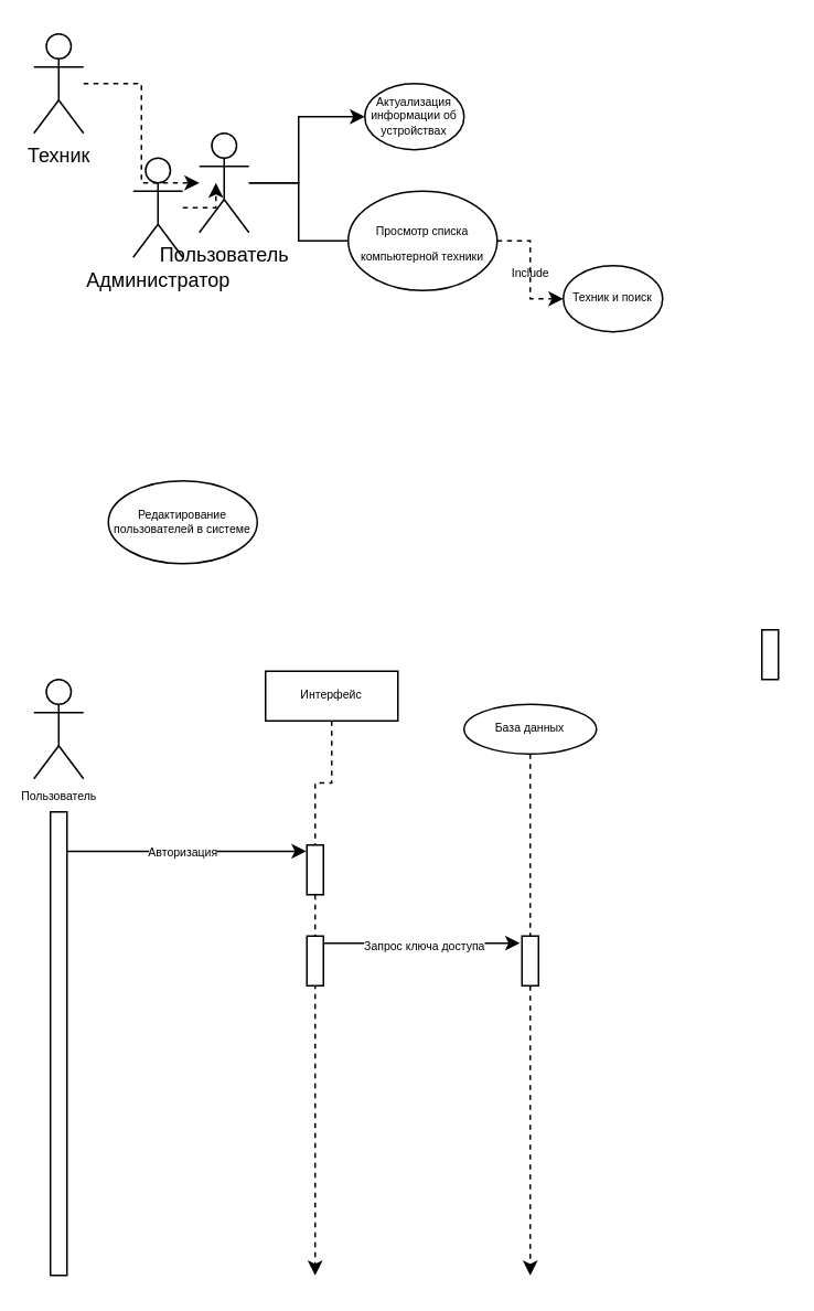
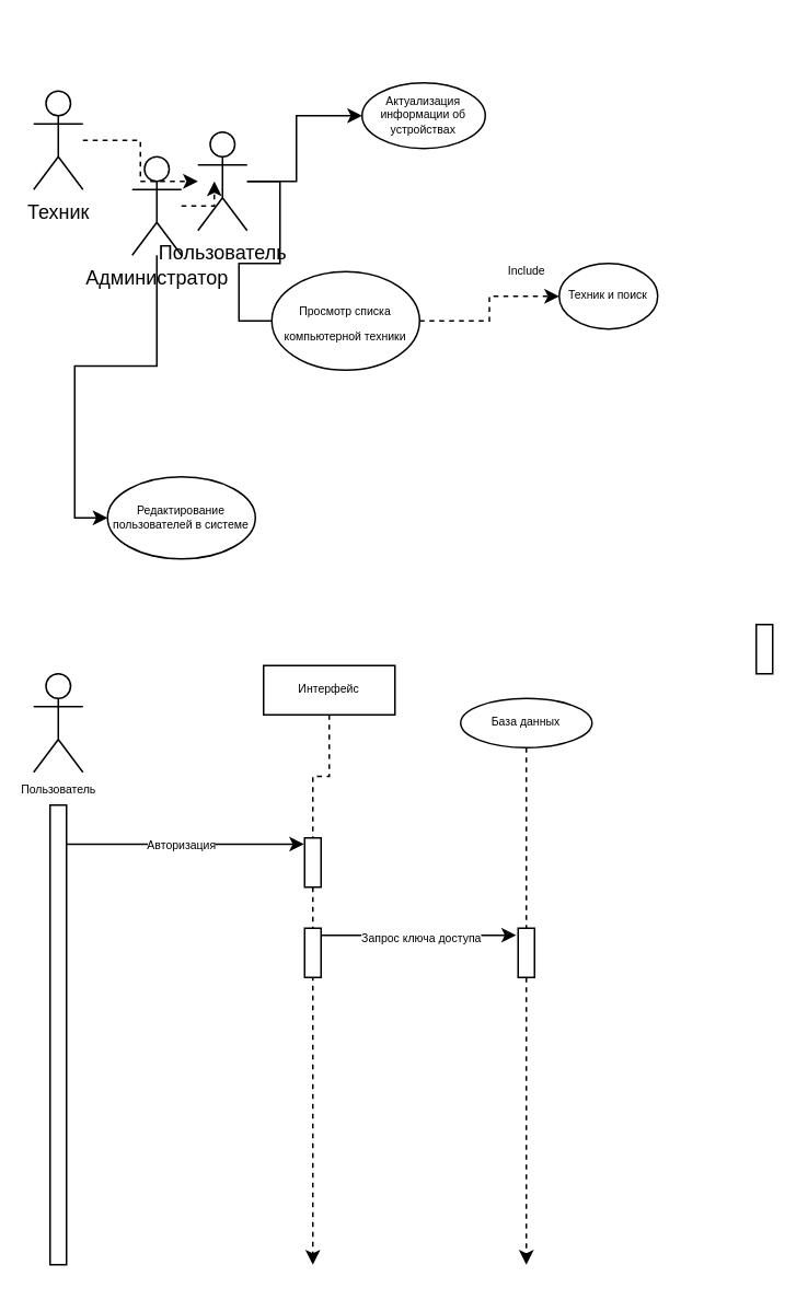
  <mxCell id="0" />
  <mxCell id="1" parent="0" />
  <mxCell id="2" style="edgeStyle=orthogonalEdgeStyle;rounded=0;orthogonalLoop=1;jettySize=auto;html=1;dashed=1;" edge="1" parent="1" source="3" target="9"><mxGeometry relative="1" as="geometry" /></mxCell>
- <mxCell id="3" value="Техник" style="shape=umlActor;verticalLabelPosition=bottom;verticalAlign=top;html=1;outlineConnect=0;" vertex="1" parent="1"><mxGeometry x="20" y="20" width="30" height="60" as="geometry" /></mxCell>
+ <mxCell id="3" value="Техник" style="shape=umlActor;verticalLabelPosition=bottom;verticalAlign=top;html=1;outlineConnect=0;" vertex="1" parent="1"><mxGeometry x="20" y="55" width="30" height="60" as="geometry" /></mxCell>
  <mxCell id="4" style="edgeStyle=orthogonalEdgeStyle;rounded=0;orthogonalLoop=1;jettySize=auto;html=1;dashed=1;" edge="1" parent="1" source="6" target="9"><mxGeometry relative="1" as="geometry" /></mxCell>
+ <mxCell id="5" style="edgeStyle=orthogonalEdgeStyle;rounded=0;orthogonalLoop=1;jettySize=auto;html=1;entryX=0;entryY=0.5;entryDx=0;entryDy=0;fontSize=7;endArrow=classic;endFill=1;" edge="1" parent="1" source="6" target="14"><mxGeometry relative="1" as="geometry" /></mxCell>
  <mxCell id="6" value="Администратор" style="shape=umlActor;verticalLabelPosition=bottom;verticalAlign=top;html=1;outlineConnect=0;" vertex="1" parent="1"><mxGeometry x="80" y="95" width="30" height="60" as="geometry" /></mxCell>
  <mxCell id="7" style="edgeStyle=orthogonalEdgeStyle;rounded=0;orthogonalLoop=1;jettySize=auto;html=1;entryX=0;entryY=0.5;entryDx=0;entryDy=0;fontSize=7;endArrow=none;endFill=0;" edge="1" parent="1" source="9" target="11"><mxGeometry relative="1" as="geometry" /></mxCell>
  <mxCell id="8" style="edgeStyle=orthogonalEdgeStyle;rounded=0;orthogonalLoop=1;jettySize=auto;html=1;entryX=0;entryY=0.5;entryDx=0;entryDy=0;fontSize=7;endArrow=classic;endFill=1;" edge="1" parent="1" source="9" target="15"><mxGeometry relative="1" as="geometry"><Array as="points"><mxPoint x="180" y="110" /><mxPoint x="180" y="70" /></Array></mxGeometry></mxCell>
  <mxCell id="9" value="Пользователь" style="shape=umlActor;verticalLabelPosition=bottom;verticalAlign=top;html=1;outlineConnect=0;" vertex="1" parent="1"><mxGeometry x="120" y="80" width="30" height="60" as="geometry" /></mxCell>
  <mxCell id="10" style="rounded=0;orthogonalLoop=1;jettySize=auto;html=1;entryX=0;entryY=0.5;entryDx=0;entryDy=0;dashed=1;fontSize=7;endArrow=classic;endFill=1;edgeStyle=orthogonalEdgeStyle;" edge="1" parent="1" source="11" target="12"><mxGeometry relative="1" as="geometry" /></mxCell>
- <mxCell id="11" value="&lt;font style=&quot;font-size: 7px&quot;&gt;Просмотр списка компьютерной техники&lt;/font&gt;" style="ellipse;whiteSpace=wrap;html=1;" vertex="1" parent="1"><mxGeometry x="210" y="115" width="90" height="60" as="geometry" /></mxCell>
+ <mxCell id="11" value="&lt;font style=&quot;font-size: 7px&quot;&gt;Просмотр списка компьютерной техники&lt;/font&gt;" style="ellipse;whiteSpace=wrap;html=1;" vertex="1" parent="1"><mxGeometry x="165" y="165" width="90" height="60" as="geometry" /></mxCell>
  <mxCell id="12" value="Техник и поиск" style="ellipse;whiteSpace=wrap;html=1;fontSize=7;" vertex="1" parent="1"><mxGeometry x="340" y="160" width="60" height="40" as="geometry" /></mxCell>
  <mxCell id="13" value="Include" style="text;html=1;align=center;verticalAlign=middle;resizable=0;points=[];autosize=1;strokeColor=none;fillColor=none;fontSize=7;" vertex="1" parent="1"><mxGeometry x="300" y="160" width="40" height="10" as="geometry" /></mxCell>
  <mxCell id="14" value="Редактирование пользователей в системе" style="ellipse;whiteSpace=wrap;html=1;fontSize=7;" vertex="1" parent="1"><mxGeometry x="65" y="290" width="90" height="50" as="geometry" /></mxCell>
- <mxCell id="15" value="Актуализация информации об устройствах" style="ellipse;whiteSpace=wrap;html=1;fontSize=7;" vertex="1" parent="1"><mxGeometry x="220" y="50" width="60" height="40" as="geometry" /></mxCell>
+ <mxCell id="15" value="Актуализация информации об устройствах" style="ellipse;whiteSpace=wrap;html=1;fontSize=7;" vertex="1" parent="1"><mxGeometry x="220" y="50" width="75" height="40" as="geometry" /></mxCell>
  <mxCell id="16" value="Пользователь" style="shape=umlActor;verticalLabelPosition=bottom;verticalAlign=top;html=1;outlineConnect=0;fontSize=7;" vertex="1" parent="1"><mxGeometry x="20" y="410" width="30" height="60" as="geometry" /></mxCell>
  <mxCell id="17" style="edgeStyle=orthogonalEdgeStyle;rounded=0;orthogonalLoop=1;jettySize=auto;html=1;fontSize=7;endArrow=classic;endFill=1;entryX=-0.029;entryY=0.125;entryDx=0;entryDy=0;entryPerimeter=0;" edge="1" parent="1" target="22"><mxGeometry relative="1" as="geometry"><mxPoint x="130" y="506" as="targetPoint" /><mxPoint x="35" y="505" as="sourcePoint" /><Array as="points"><mxPoint x="35" y="514" /></Array></mxGeometry></mxCell>
  <mxCell id="18" value="Авторизация" style="edgeLabel;html=1;align=center;verticalAlign=middle;resizable=0;points=[];fontSize=7;" vertex="1" connectable="0" parent="17"><mxGeometry x="-0.2" y="-1" relative="1" as="geometry"><mxPoint x="20" as="offset" /></mxGeometry></mxCell>
  <mxCell id="19" value="" style="rounded=0;whiteSpace=wrap;html=1;fontSize=7;" vertex="1" parent="1"><mxGeometry x="30" y="490" width="10" height="280" as="geometry" /></mxCell>
  <mxCell id="20" style="edgeStyle=orthogonalEdgeStyle;rounded=0;orthogonalLoop=1;jettySize=auto;html=1;dashed=1;fontSize=7;endArrow=classic;endFill=1;startArrow=none;" edge="1" parent="1" source="22"><mxGeometry relative="1" as="geometry"><mxPoint x="190" y="770" as="targetPoint" /></mxGeometry></mxCell>
  <mxCell id="21" value="Интерфейс" style="rounded=0;whiteSpace=wrap;html=1;fontSize=7;" vertex="1" parent="1"><mxGeometry x="160" y="405" width="80" height="30" as="geometry" /></mxCell>
  <mxCell id="22" value="" style="rounded=0;whiteSpace=wrap;html=1;fontSize=7;" vertex="1" parent="1"><mxGeometry x="185" y="510" width="10" height="30" as="geometry" /></mxCell>
  <mxCell id="23" value="" style="edgeStyle=orthogonalEdgeStyle;rounded=0;orthogonalLoop=1;jettySize=auto;html=1;dashed=1;fontSize=7;endArrow=none;endFill=1;" edge="1" parent="1" source="21" target="22"><mxGeometry relative="1" as="geometry"><mxPoint x="190" y="770" as="targetPoint" /><mxPoint x="190" y="455" as="sourcePoint" /></mxGeometry></mxCell>
  <mxCell id="24" style="edgeStyle=orthogonalEdgeStyle;rounded=0;orthogonalLoop=1;jettySize=auto;html=1;dashed=1;fontSize=7;endArrow=classic;endFill=1;startArrow=none;" edge="1" parent="1" source="30"><mxGeometry relative="1" as="geometry"><mxPoint x="320" y="770" as="targetPoint" /></mxGeometry></mxCell>
  <mxCell id="25" value="База данных" style="ellipse;whiteSpace=wrap;html=1;fontSize=7;" vertex="1" parent="1"><mxGeometry x="280" y="425" width="80" height="30" as="geometry" /></mxCell>
  <mxCell id="26" style="edgeStyle=orthogonalEdgeStyle;rounded=0;orthogonalLoop=1;jettySize=auto;html=1;entryX=-0.114;entryY=0.143;entryDx=0;entryDy=0;entryPerimeter=0;fontSize=7;endArrow=classic;endFill=1;" edge="1" parent="1" source="28" target="30"><mxGeometry relative="1" as="geometry"><Array as="points"><mxPoint x="255" y="569" /></Array></mxGeometry></mxCell>
  <mxCell id="27" value="Запрос ключа доступа" style="edgeLabel;html=1;align=center;verticalAlign=middle;resizable=0;points=[];fontSize=7;" vertex="1" connectable="0" parent="26"><mxGeometry x="0.192" y="-2" relative="1" as="geometry"><mxPoint x="-11" as="offset" /></mxGeometry></mxCell>
  <mxCell id="28" value="" style="rounded=0;whiteSpace=wrap;html=1;fontSize=7;" vertex="1" parent="1"><mxGeometry x="185" y="565" width="10" height="30" as="geometry" /></mxCell>
  <mxCell id="29" value="" style="rounded=0;whiteSpace=wrap;html=1;fontSize=7;" vertex="1" parent="1"><mxGeometry x="460" y="380" width="10" height="30" as="geometry" /></mxCell>
  <mxCell id="30" value="" style="rounded=0;whiteSpace=wrap;html=1;fontSize=7;" vertex="1" parent="1"><mxGeometry x="315" y="565" width="10" height="30" as="geometry" /></mxCell>
  <mxCell id="31" value="" style="edgeStyle=orthogonalEdgeStyle;rounded=0;orthogonalLoop=1;jettySize=auto;html=1;dashed=1;fontSize=7;endArrow=none;endFill=1;" edge="1" parent="1" source="25" target="30"><mxGeometry relative="1" as="geometry"><mxPoint x="320" y="770" as="targetPoint" /><mxPoint x="320" y="455" as="sourcePoint" /></mxGeometry></mxCell>
